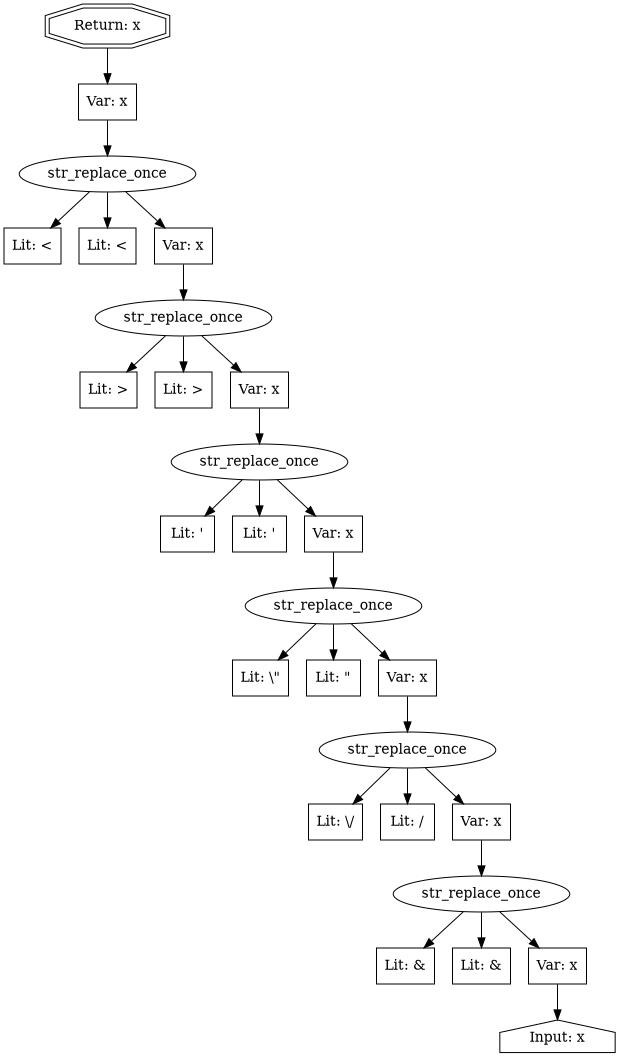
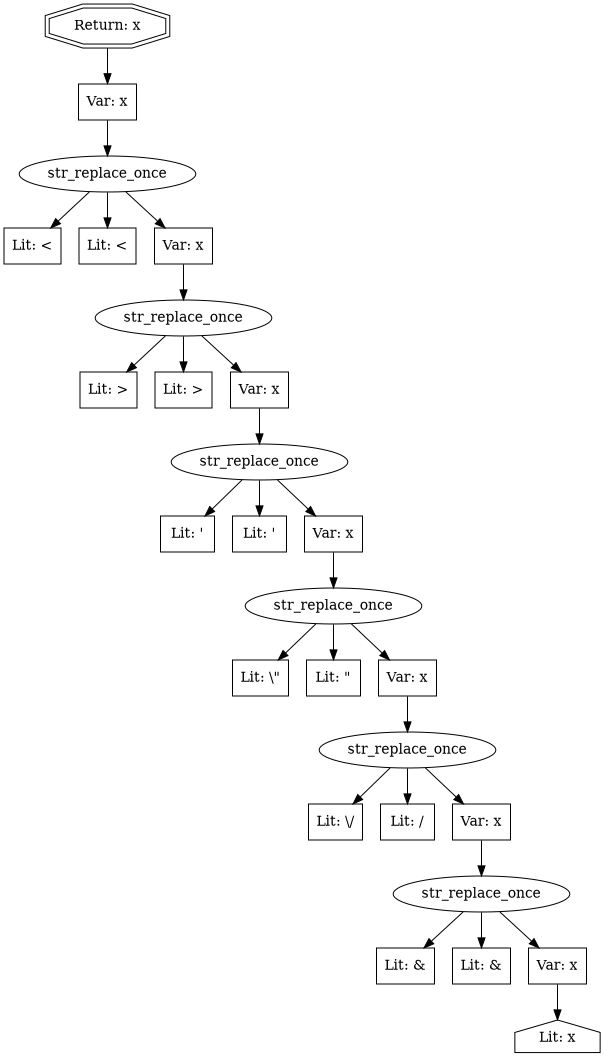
  digraph {
    node [shape=box]
    n1 [label="Return: x" shape=doubleoctagon]
    n2 [label="Var: x"]
    n3 [label=str_replace_once shape=ellipse]
    n4 [label="Lit: <"]
    n5 [label="Lit: &lt;"]
    n6 [label="Var: x"]
    n7 [label=str_replace_once shape=ellipse]
    n8 [label="Lit: >"]
    n9 [label="Lit: &gt;"]
    n10 [label="Var: x"]
    n11 [label=str_replace_once shape=ellipse]
    n12 [label="Lit: '"]
    n13 [label="Lit: &#39;"]
    n14 [label="Var: x"]
    n15 [label=str_replace_once shape=ellipse]
    n16 [label="Lit: \\\""]
    n17 [label="Lit: &quot;"]
    n18 [label="Var: x"]
    n19 [label=str_replace_once shape=ellipse]
    n20 [label="Lit: \\\/"]
    n21 [label="Lit: &#47;"]
    n22 [label="Var: x"]
    n23 [label=str_replace_once shape=ellipse]
    n24 [label="Lit: \&"]
    n25 [label="Lit: &amp;"]
    n26 [label="Var: x"]
-   n27 [label="Input: x" shape=house]
+   n27 [label="Lit: x" shape=house]
    n1 -> n2
    n2 -> n3
    n3 -> n4
    n3 -> n5
    n3 -> n6
    n6 -> n7
    n7 -> n8
    n7 -> n9
    n7 -> n10
    n10 -> n11
    n11 -> n12
    n11 -> n13
    n11 -> n14
    n14 -> n15
    n15 -> n16
    n15 -> n17
    n15 -> n18
    n18 -> n19
    n19 -> n20
    n19 -> n21
    n19 -> n22
    n22 -> n23
    n23 -> n24
    n23 -> n25
    n23 -> n26
    n26 -> n27
  }
